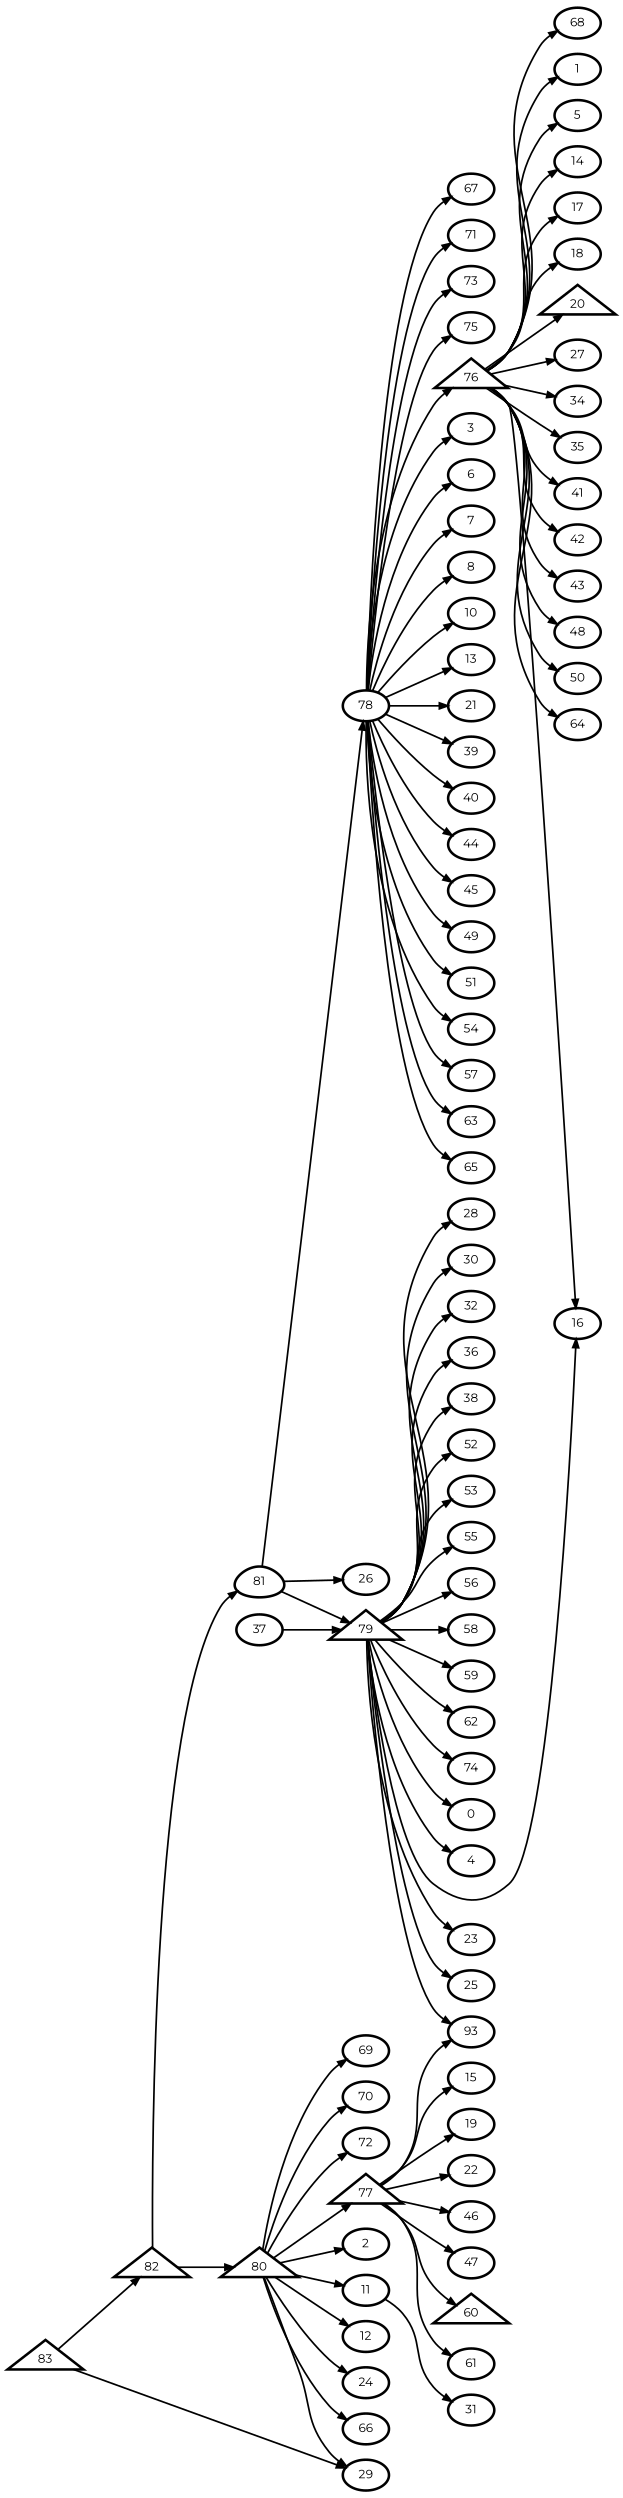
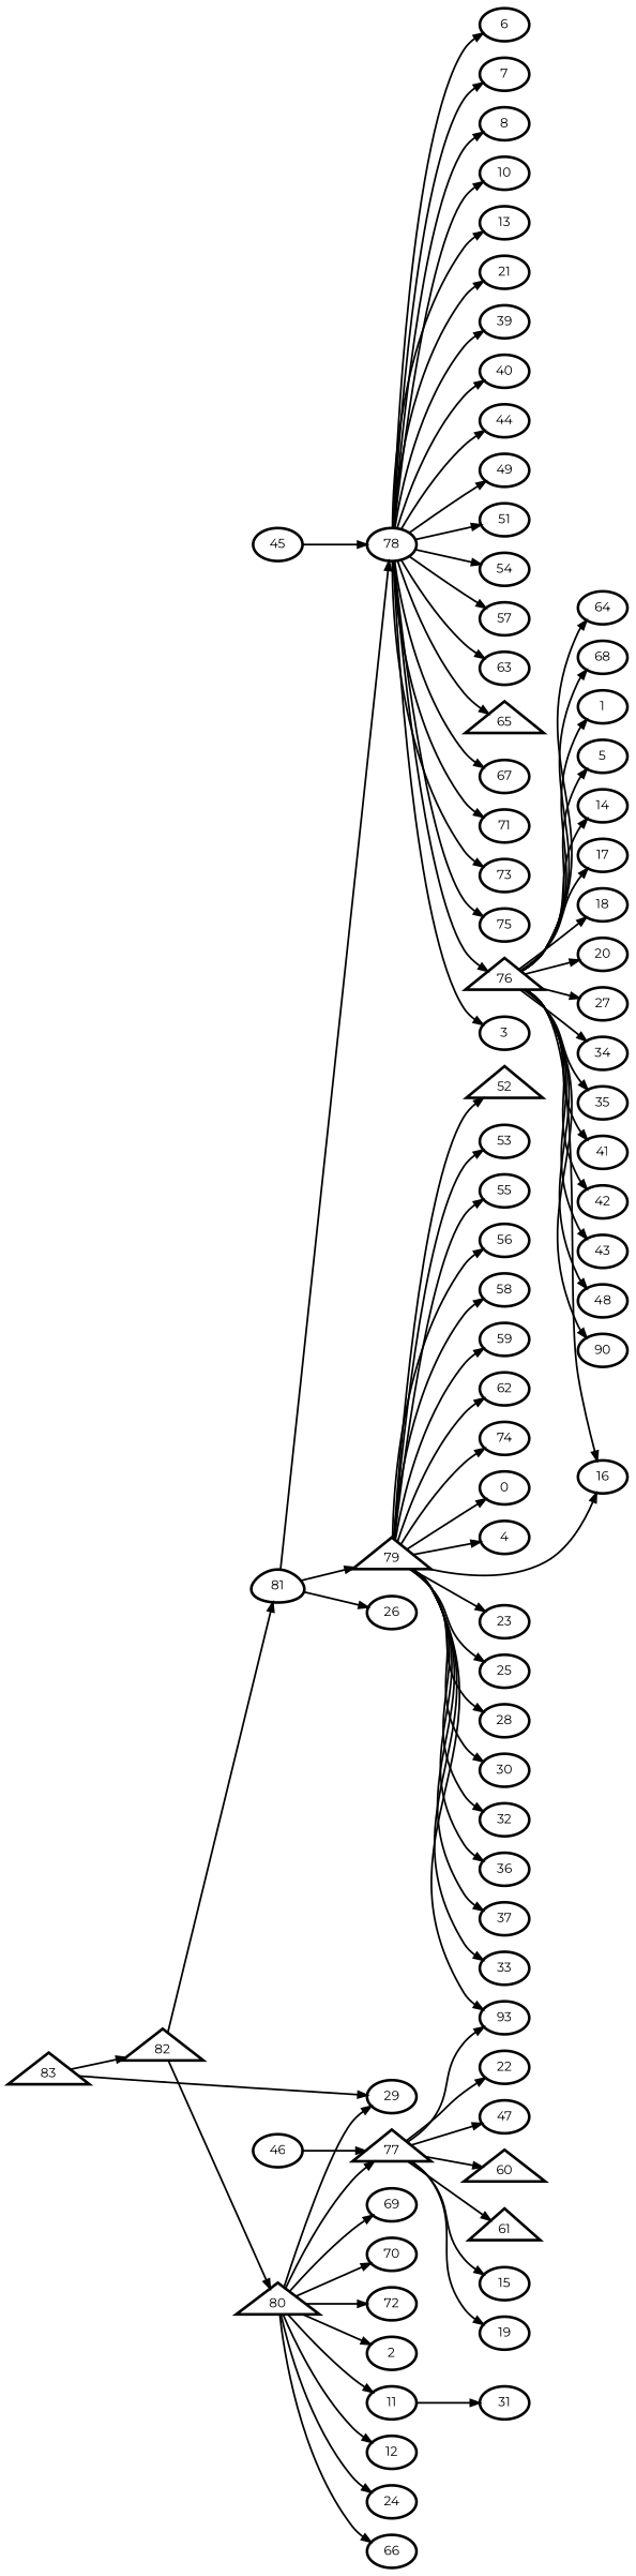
  digraph {
    fontname=Montserrat
    rankdir=LR
    node [fontname=Montserrat penwidth=3]
    edge [fontname=Montserrat penwidth=2]
    n1 [label=0]
    n2 [label=1]
    n3 [label=2]
    n4 [label=3]
    n5 [label=4]
    n6 [label=5]
    n7 [label=6]
    n8 [label=7]
    n9 [label=8]
    n10 [label=10]
    n11 [label=11]
    n12 [label=31]
    n13 [label=12]
    n14 [label=13]
    n15 [label=14]
    n16 [label=15]
    n17 [label=16]
    n18 [label=17]
    n19 [label=18]
    n20 [label=19]
-   n21 [label=20 shape=triangle]
+   n21 [label=20]
    n22 [label=21]
    n23 [label=22]
    n24 [label=23]
    n25 [label=24]
    n26 [label=25]
    n27 [label=26]
    n28 [label=27]
    n29 [label=28]
    n30 [label=29]
    n31 [label=30]
    n32 [label=32]
    n33 [label=93]
    n34 [label=34]
    n35 [label=35]
    n36 [label=36]
    n37 [label=37]
-   n38 [label=38]
+   n38 [label=33]
    n39 [label=39]
    n40 [label=40]
    n41 [label=41]
    n42 [label=42]
    n43 [label=43]
    n44 [label=44]
    n45 [label=45]
    n46 [label=46]
    n47 [label=47]
    n48 [label=48]
    n49 [label=49]
-   n50 [label=50]
+   n50 [label=90]
    n51 [label=51]
-   n52 [label=52]
+   n52 [label=52 shape=triangle]
    n53 [label=53]
    n54 [label=54]
    n55 [label=55]
    n56 [label=56]
    n57 [label=57]
    n58 [label=58]
    n59 [label=59]
    n60 [label=60 shape=triangle]
-   n61 [label=61]
+   n61 [label=61 shape=triangle]
    n62 [label=62]
    n63 [label=63]
    n64 [label=64]
-   n65 [label=65]
+   n65 [label=65 shape=triangle]
    n66 [label=66]
    n67 [label=67]
    n68 [label=68]
    n69 [label=69]
    n70 [label=70]
    n71 [label=71]
    n72 [label=72]
    n73 [label=73]
    n74 [label=74]
    n75 [label=75]
    n76 [label=81 shape=egg]
    n77 [label=78 shape=ellipse]
    n78 [label=79 shape=triangle]
    n79 [label=76 shape=triangle]
    n80 [label=77 shape=triangle]
    n81 [label=80 shape=triangle]
    n82 [label=82 shape=triangle]
    n83 [label=83 shape=triangle]
    n11 -> n12
    n76 -> n27
    n76 -> n77
    n76 -> n78
    n77 -> n4
    n77 -> n7
    n77 -> n8
    n77 -> n9
    n77 -> n10
    n77 -> n14
    n77 -> n22
    n77 -> n39
    n77 -> n40
    n77 -> n44
-   n77 -> n45
+   n45 -> n77
    n77 -> n49
    n77 -> n51
    n77 -> n54
    n77 -> n57
    n77 -> n63
    n77 -> n65
    n77 -> n67
    n77 -> n71
    n77 -> n73
    n77 -> n75
    n77 -> n79
    n78 -> n1
    n78 -> n5
    n78 -> n17
    n78 -> n24
    n78 -> n26
    n78 -> n29
    n78 -> n31
    n78 -> n32
    n78 -> n33
    n78 -> n36
-   n37 -> n78
+   n78 -> n37
    n78 -> n38
    n78 -> n52
    n78 -> n53
    n78 -> n55
    n78 -> n56
    n78 -> n58
    n78 -> n59
    n78 -> n62
    n78 -> n74
    n79 -> n2
    n79 -> n6
    n79 -> n15
    n79 -> n17
    n79 -> n18
    n79 -> n19
    n79 -> n21
    n79 -> n28
    n79 -> n34
    n79 -> n35
    n79 -> n41
    n79 -> n42
    n79 -> n43
    n79 -> n48
    n79 -> n50
    n79 -> n64
    n79 -> n68
    n80 -> n16
    n80 -> n20
    n80 -> n23
    n80 -> n33
-   n80 -> n46
+   n46 -> n80
    n80 -> n47
    n80 -> n60
    n80 -> n61
    n81 -> n3
    n81 -> n11
    n81 -> n13
    n81 -> n25
    n81 -> n30
    n81 -> n66
    n81 -> n69
    n81 -> n70
    n81 -> n72
    n81 -> n80
    n82 -> n76
    n82 -> n81
    n83 -> n30
    n83 -> n82
  }
